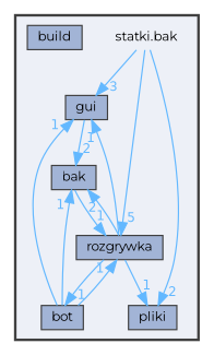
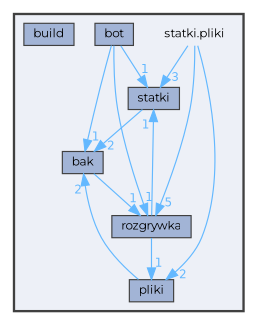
  digraph {
    compound=true
    fontname=Montserrat
    node [fontname=Montserrat fontsize=10 shape=box color=grey25 fillcolor="#a2b4d6" style=filled]
    edge [color=steelblue1 fontcolor=steelblue1 fontname=Montserrat fontsize=10 headlabel=1 labeldistance=1.5 labelfontname=Helvetica labelfontsize=10]
-   n1 [height=0.2 label="statki.bak" shape=plaintext width=0.4 color="" fillcolor="" style=""]
+   n1 [height=0.2 label="statki.pliki" shape=plaintext width=0.4 color="" fillcolor="" style=""]
    n2 [height=0.2 label=bot width=0.4]
    n3 [height=0.2 label=build width=0.4]
-   n4 [height=0.2 label=gui width=0.4]
+   n4 [height=0.2 label=statki width=0.4]
    n5 [height=0.2 label=bak width=0.4]
    n6 [height=0.2 label=pliki width=0.4]
    n7 [height=0.2 label=rozgrywka width=0.4]
    subgraph cluster_1 {
      bgcolor="#edf0f7"
      fontsize=10
      pencolor=grey25
      style="filled,bold"
      n1
      n2
      n3
      n4
      n5
      n6
      n7
    }
    n1 -> n4 [headlabel=3]
    n1 -> n6 [headlabel=2]
    n1 -> n7 [headlabel=5]
    n2 -> n4
    n2 -> n5
    n2 -> n7
    n4 -> n5 [headlabel=2]
    n5 -> n7
-   n7 -> n2
    n7 -> n4
-   n7 -> n5 [headlabel=2]
+   n6 -> n5 [headlabel=2]
    n7 -> n6
  }
